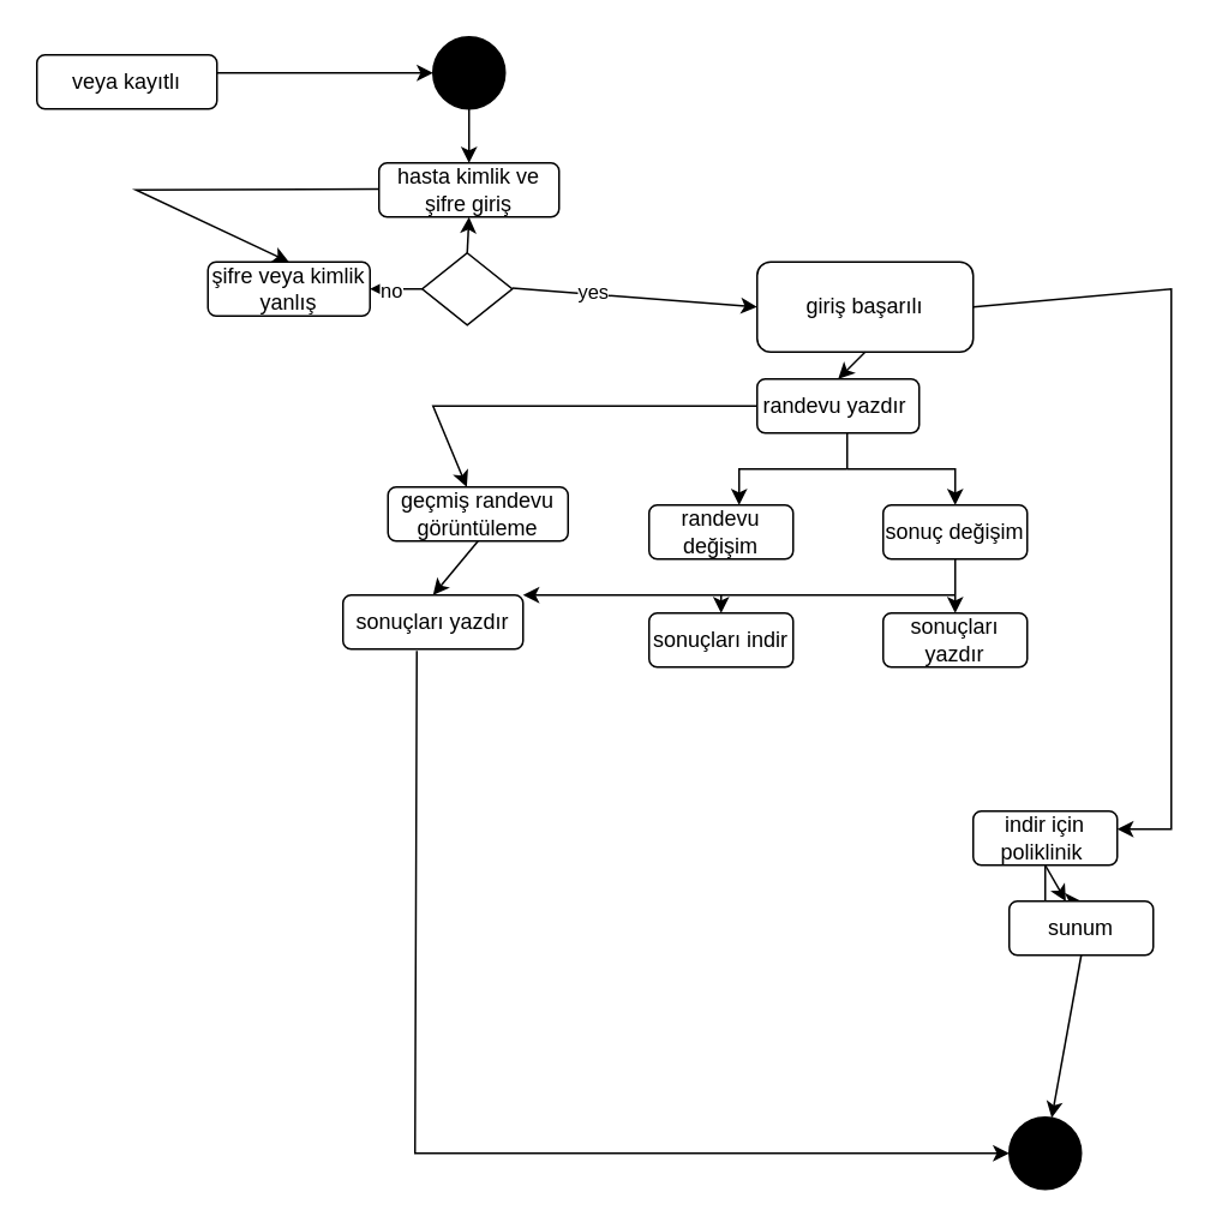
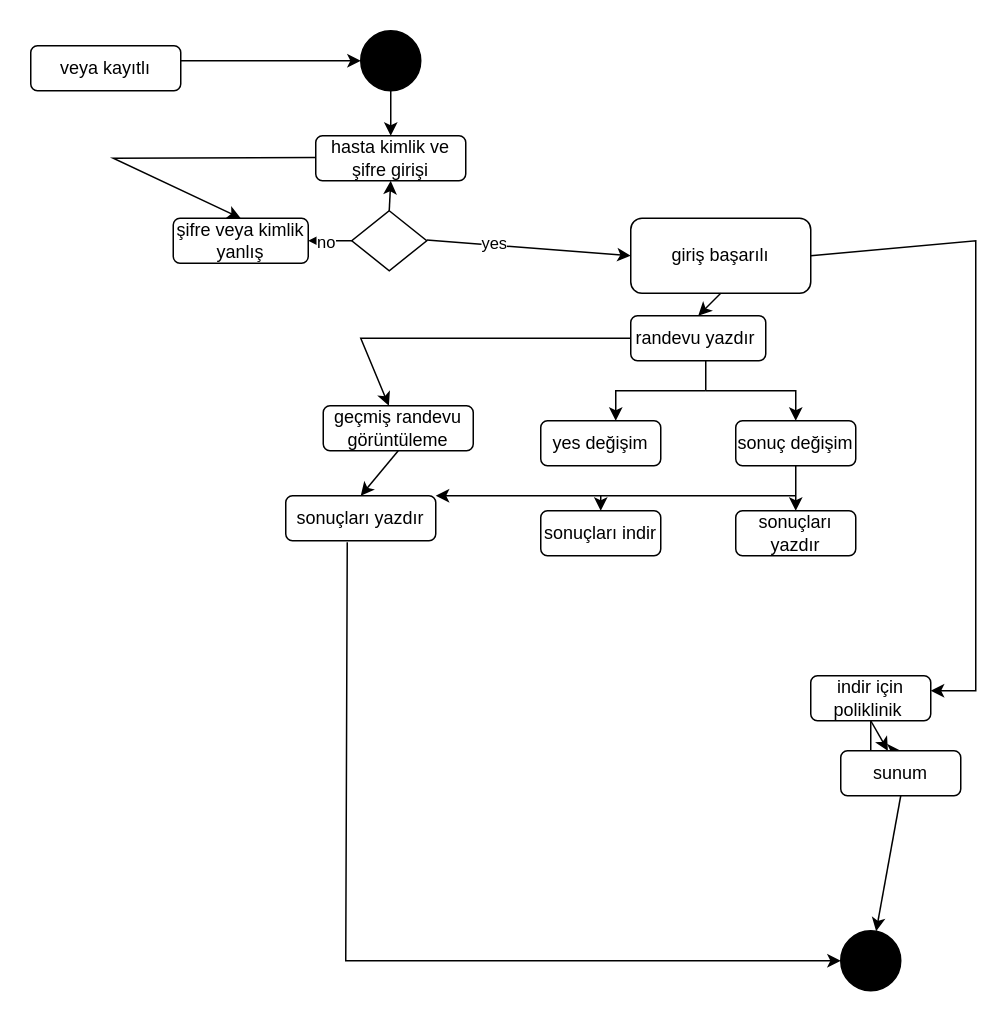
  <mxCell id="0" />
  <mxCell id="1" parent="0" />
- <mxCell id="2" value="hasta kimlik ve şifre giriş" style="rounded=1;whiteSpace=wrap;html=1;" vertex="1" parent="1"><mxGeometry x="210" y="90" width="100" height="30" as="geometry" /></mxCell>
+ <mxCell id="2" value="hasta kimlik ve şifre girişi" style="rounded=1;whiteSpace=wrap;html=1;" vertex="1" parent="1"><mxGeometry x="210" y="90" width="100" height="30" as="geometry" /></mxCell>
  <mxCell id="3" value="" style="ellipse;whiteSpace=wrap;html=1;aspect=fixed;fillColor=#000000;" vertex="1" parent="1"><mxGeometry x="240" y="20" width="40" height="40" as="geometry" /></mxCell>
  <mxCell id="4" value="" style="endArrow=classic;html=1;rounded=0;exitX=0.5;exitY=1;exitDx=0;exitDy=0;" edge="1" parent="1" source="3"><mxGeometry width="50" height="50" relative="1" as="geometry"><mxPoint x="260" y="230" as="sourcePoint" /><mxPoint x="260" y="90" as="targetPoint" /></mxGeometry></mxCell>
  <mxCell id="5" value="" style="endArrow=classic;html=1;rounded=0;" edge="1" parent="1"><mxGeometry width="50" height="50" relative="1" as="geometry"><mxPoint x="120" y="40" as="sourcePoint" /><mxPoint x="240" y="40" as="targetPoint" /></mxGeometry></mxCell>
  <mxCell id="6" value="veya kayıtlı" style="rounded=1;whiteSpace=wrap;html=1;fillColor=#FFFFFF;" vertex="1" parent="1"><mxGeometry x="20" y="30" width="100" height="30" as="geometry" /></mxCell>
  <mxCell id="7" value="" style="endArrow=classic;html=1;rounded=0;entryX=0.5;entryY=0;entryDx=0;entryDy=0;" edge="1" parent="1" target="8"><mxGeometry width="50" height="50" relative="1" as="geometry"><mxPoint x="210" y="104.5" as="sourcePoint" /><mxPoint x="80" y="130" as="targetPoint" /><Array as="points"><mxPoint x="75" y="105" /></Array></mxGeometry></mxCell>
  <mxCell id="8" value="şifre veya kimlik yanlış" style="rounded=1;whiteSpace=wrap;html=1;fillColor=#FFFFFF;" vertex="1" parent="1"><mxGeometry x="115" y="145" width="90" height="30" as="geometry" /></mxCell>
  <mxCell id="9" value="" style="endArrow=classic;html=1;rounded=0;entryX=1;entryY=0.5;entryDx=0;entryDy=0;exitX=0;exitY=0.5;exitDx=0;exitDy=0;" edge="1" parent="1" source="11" target="8"><mxGeometry width="50" height="50" relative="1" as="geometry"><mxPoint x="230" y="160" as="sourcePoint" /><mxPoint x="310" y="180" as="targetPoint" /></mxGeometry></mxCell>
  <mxCell id="10" value="no" style="edgeLabel;html=1;align=center;verticalAlign=middle;resizable=0;points=[];" vertex="1" connectable="0" parent="9"><mxGeometry x="0.21" relative="1" as="geometry"><mxPoint as="offset" /></mxGeometry></mxCell>
  <mxCell id="11" value="" style="rhombus;whiteSpace=wrap;html=1;fillColor=#FFFFFF;" vertex="1" parent="1"><mxGeometry x="234" y="140" width="50" height="40" as="geometry" /></mxCell>
  <mxCell id="12" value="" style="endArrow=classic;html=1;rounded=0;exitX=0.5;exitY=0;exitDx=0;exitDy=0;entryX=0.5;entryY=1;entryDx=0;entryDy=0;" edge="1" parent="1" source="11" target="2"><mxGeometry width="50" height="50" relative="1" as="geometry"><mxPoint x="260" y="230" as="sourcePoint" /><mxPoint x="310" y="180" as="targetPoint" /></mxGeometry></mxCell>
  <mxCell id="13" value="" style="endArrow=classic;html=1;rounded=0;entryX=0;entryY=0.5;entryDx=0;entryDy=0;" edge="1" parent="1" target="15"><mxGeometry width="50" height="50" relative="1" as="geometry"><mxPoint x="284" y="159.5" as="sourcePoint" /><mxPoint x="414" y="159.5" as="targetPoint" /></mxGeometry></mxCell>
  <mxCell id="14" value="yes" style="edgeLabel;html=1;align=center;verticalAlign=middle;resizable=0;points=[];" vertex="1" connectable="0" parent="13"><mxGeometry x="-0.338" y="1" relative="1" as="geometry"><mxPoint as="offset" /></mxGeometry></mxCell>
  <mxCell id="15" value="giriş başarılı" style="rounded=1;whiteSpace=wrap;html=1;fillColor=#FFFFFF;" vertex="1" parent="1"><mxGeometry x="420" y="145" width="120" height="50" as="geometry" /></mxCell>
  <mxCell id="16" value="" style="endArrow=classic;html=1;rounded=0;exitX=1;exitY=0.5;exitDx=0;exitDy=0;" edge="1" parent="1" source="15"><mxGeometry width="50" height="50" relative="1" as="geometry"><mxPoint x="570" y="175" as="sourcePoint" /><mxPoint x="620" y="460" as="targetPoint" /><Array as="points"><mxPoint x="650" y="160" /><mxPoint x="650" y="460" /></Array></mxGeometry></mxCell>
  <mxCell id="17" value="randevu yazdır&amp;nbsp;" style="rounded=1;whiteSpace=wrap;html=1;fillColor=#FFFFFF;" vertex="1" parent="1"><mxGeometry x="420" y="210" width="90" height="30" as="geometry" /></mxCell>
  <mxCell id="18" value="" style="endArrow=classic;html=1;rounded=0;exitX=0.5;exitY=1;exitDx=0;exitDy=0;" edge="1" parent="1" source="15"><mxGeometry width="50" height="50" relative="1" as="geometry"><mxPoint x="460" y="290" as="sourcePoint" /><mxPoint x="465" y="210" as="targetPoint" /></mxGeometry></mxCell>
  <mxCell id="19" value="" style="endArrow=classic;html=1;rounded=0;" edge="1" parent="1" target="20"><mxGeometry width="50" height="50" relative="1" as="geometry"><mxPoint x="420" y="225" as="sourcePoint" /><mxPoint x="240" y="250" as="targetPoint" /><Array as="points"><mxPoint x="240" y="225" /></Array></mxGeometry></mxCell>
  <mxCell id="20" value="geçmiş randevu görüntüleme" style="rounded=1;whiteSpace=wrap;html=1;fillColor=#FFFFFF;" vertex="1" parent="1"><mxGeometry x="215" y="270" width="100" height="30" as="geometry" /></mxCell>
  <mxCell id="21" value="" style="endArrow=classic;html=1;rounded=0;exitX=0.5;exitY=1;exitDx=0;exitDy=0;entryX=0.5;entryY=0;entryDx=0;entryDy=0;" edge="1" parent="1" source="20" target="22"><mxGeometry width="50" height="50" relative="1" as="geometry"><mxPoint x="280" y="350" as="sourcePoint" /><mxPoint x="240" y="310" as="targetPoint" /></mxGeometry></mxCell>
  <mxCell id="22" value="sonuçları yazdır" style="rounded=1;whiteSpace=wrap;html=1;fillColor=#FFFFFF;" vertex="1" parent="1"><mxGeometry x="190" y="330" width="100" height="30" as="geometry" /></mxCell>
  <mxCell id="23" value="" style="endArrow=none;html=1;rounded=0;" edge="1" parent="1"><mxGeometry width="50" height="50" relative="1" as="geometry"><mxPoint x="470" y="260" as="sourcePoint" /><mxPoint x="470" y="240" as="targetPoint" /></mxGeometry></mxCell>
  <mxCell id="24" value="" style="endArrow=classic;html=1;rounded=0;" edge="1" parent="1"><mxGeometry width="50" height="50" relative="1" as="geometry"><mxPoint x="470" y="260" as="sourcePoint" /><mxPoint x="530" y="280" as="targetPoint" /><Array as="points"><mxPoint x="530" y="260" /></Array></mxGeometry></mxCell>
  <mxCell id="25" value="" style="endArrow=classic;html=1;rounded=0;" edge="1" parent="1"><mxGeometry width="50" height="50" relative="1" as="geometry"><mxPoint x="470" y="260" as="sourcePoint" /><mxPoint x="410" y="280" as="targetPoint" /><Array as="points"><mxPoint x="410" y="260" /></Array></mxGeometry></mxCell>
- <mxCell id="26" value="randevu değişim" style="rounded=1;whiteSpace=wrap;html=1;fillColor=#FFFFFF;" vertex="1" parent="1"><mxGeometry x="360" y="280" width="80" height="30" as="geometry" /></mxCell>
+ <mxCell id="26" value="yes değişim" style="rounded=1;whiteSpace=wrap;html=1;fillColor=#FFFFFF;" vertex="1" parent="1"><mxGeometry x="360" y="280" width="80" height="30" as="geometry" /></mxCell>
  <mxCell id="27" value="sonuç değişim" style="rounded=1;whiteSpace=wrap;html=1;fillColor=#FFFFFF;" vertex="1" parent="1"><mxGeometry x="490" y="280" width="80" height="30" as="geometry" /></mxCell>
  <mxCell id="28" value="" style="endArrow=classic;html=1;rounded=0;" edge="1" parent="1" target="29"><mxGeometry width="50" height="50" relative="1" as="geometry"><mxPoint x="530" y="310" as="sourcePoint" /><mxPoint x="530" y="340" as="targetPoint" /></mxGeometry></mxCell>
  <mxCell id="29" value="sonuçları yazdır" style="rounded=1;whiteSpace=wrap;html=1;fillColor=#FFFFFF;" vertex="1" parent="1"><mxGeometry x="490" y="340" width="80" height="30" as="geometry" /></mxCell>
  <mxCell id="30" value="" style="endArrow=classic;html=1;rounded=0;entryX=1;entryY=0;entryDx=0;entryDy=0;" edge="1" parent="1" target="22"><mxGeometry width="50" height="50" relative="1" as="geometry"><mxPoint x="530" y="330" as="sourcePoint" /><mxPoint x="450" y="340" as="targetPoint" /></mxGeometry></mxCell>
  <mxCell id="31" value="" style="endArrow=classic;html=1;rounded=0;" edge="1" parent="1" target="32"><mxGeometry width="50" height="50" relative="1" as="geometry"><mxPoint x="400" y="330" as="sourcePoint" /><mxPoint x="400" y="350" as="targetPoint" /></mxGeometry></mxCell>
  <mxCell id="32" value="sonuçları indir" style="rounded=1;whiteSpace=wrap;html=1;fillColor=#FFFFFF;" vertex="1" parent="1"><mxGeometry x="360" y="340" width="80" height="30" as="geometry" /></mxCell>
  <mxCell id="33" value="" style="edgeStyle=orthogonalEdgeStyle;rounded=0;orthogonalLoop=1;jettySize=auto;html=1;" edge="1" parent="1" source="34" target="36"><mxGeometry relative="1" as="geometry" /></mxCell>
  <mxCell id="34" value="indir için poliklinik&amp;nbsp;" style="rounded=1;whiteSpace=wrap;html=1;fillColor=#FFFFFF;" vertex="1" parent="1"><mxGeometry x="540" y="450" width="80" height="30" as="geometry" /></mxCell>
  <mxCell id="35" value="" style="endArrow=classic;html=1;rounded=0;exitX=0.5;exitY=1;exitDx=0;exitDy=0;" edge="1" parent="1" source="34" target="36"><mxGeometry width="50" height="50" relative="1" as="geometry"><mxPoint x="620" y="530" as="sourcePoint" /><mxPoint x="580" y="510" as="targetPoint" /></mxGeometry></mxCell>
  <mxCell id="36" value="sunum" style="rounded=1;whiteSpace=wrap;html=1;fillColor=#FFFFFF;" vertex="1" parent="1"><mxGeometry x="560" y="500" width="80" height="30" as="geometry" /></mxCell>
  <mxCell id="37" value="" style="endArrow=classic;html=1;rounded=0;exitX=0.41;exitY=1.033;exitDx=0;exitDy=0;exitPerimeter=0;" edge="1" parent="1" source="22"><mxGeometry width="50" height="50" relative="1" as="geometry"><mxPoint x="240" y="550" as="sourcePoint" /><mxPoint x="560" y="640" as="targetPoint" /><Array as="points"><mxPoint x="230" y="640" /></Array></mxGeometry></mxCell>
  <mxCell id="38" value="" style="endArrow=classic;html=1;rounded=0;exitX=0.5;exitY=1;exitDx=0;exitDy=0;" edge="1" parent="1" source="36" target="39"><mxGeometry width="50" height="50" relative="1" as="geometry"><mxPoint x="570" y="599.5" as="sourcePoint" /><mxPoint x="580" y="590" as="targetPoint" /></mxGeometry></mxCell>
  <mxCell id="39" value="" style="ellipse;whiteSpace=wrap;html=1;aspect=fixed;fillColor=#000000;" vertex="1" parent="1"><mxGeometry x="560" y="620" width="40" height="40" as="geometry" /></mxCell>
